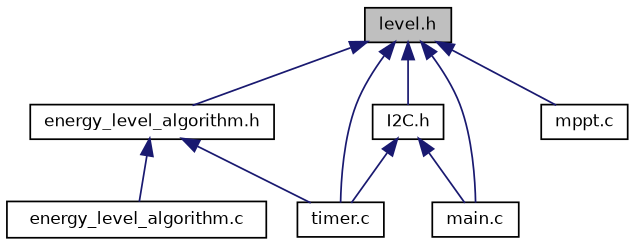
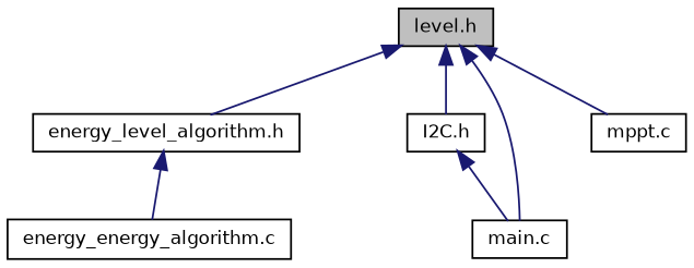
  digraph {
    node [color=black fillcolor=white fontname=Helvetica fontsize=10 shape=record style=filled]
    edge [color=midnightblue dir=back fontname=Helvetica fontsize=10 labelfontname=Helvetica labelfontsize=10 style=solid]
    n1 [fillcolor=grey75 fontcolor=black height=0.2 label="level.h" width=0.4]
    n2 [height=0.2 label="energy_level_algorithm.h" width=0.4]
-   n3 [height=0.2 label="timer.c" width=0.4]
    n4 [height=0.2 label="I2C.h" width=0.4]
    n5 [height=0.2 label="main.c" width=0.4]
    n6 [height=0.2 label="mppt.c" width=0.4]
-   n7 [height=0.2 label="energy_level_algorithm.c" width=0.4]
+   n7 [height=0.2 label="energy_energy_algorithm.c" width=0.4]
    n1 -> n2
-   n1 -> n3
    n1 -> n4
    n1 -> n5
    n1 -> n6
-   n2 -> n3
    n2 -> n7
-   n4 -> n3
    n4 -> n5
  }
